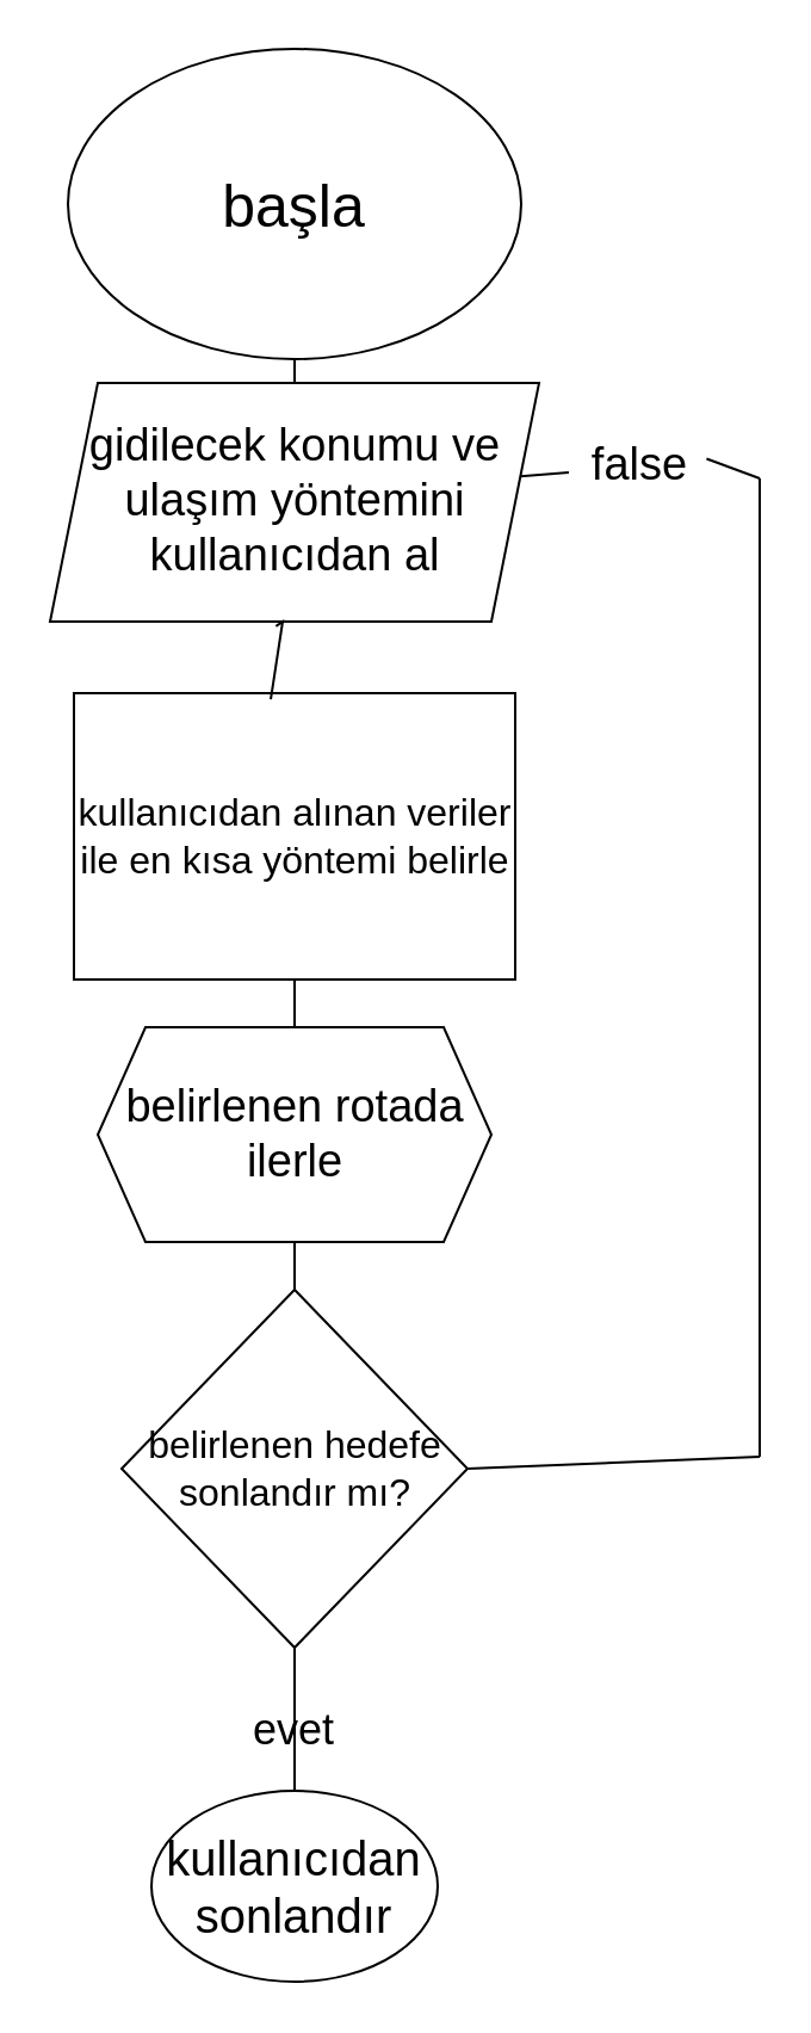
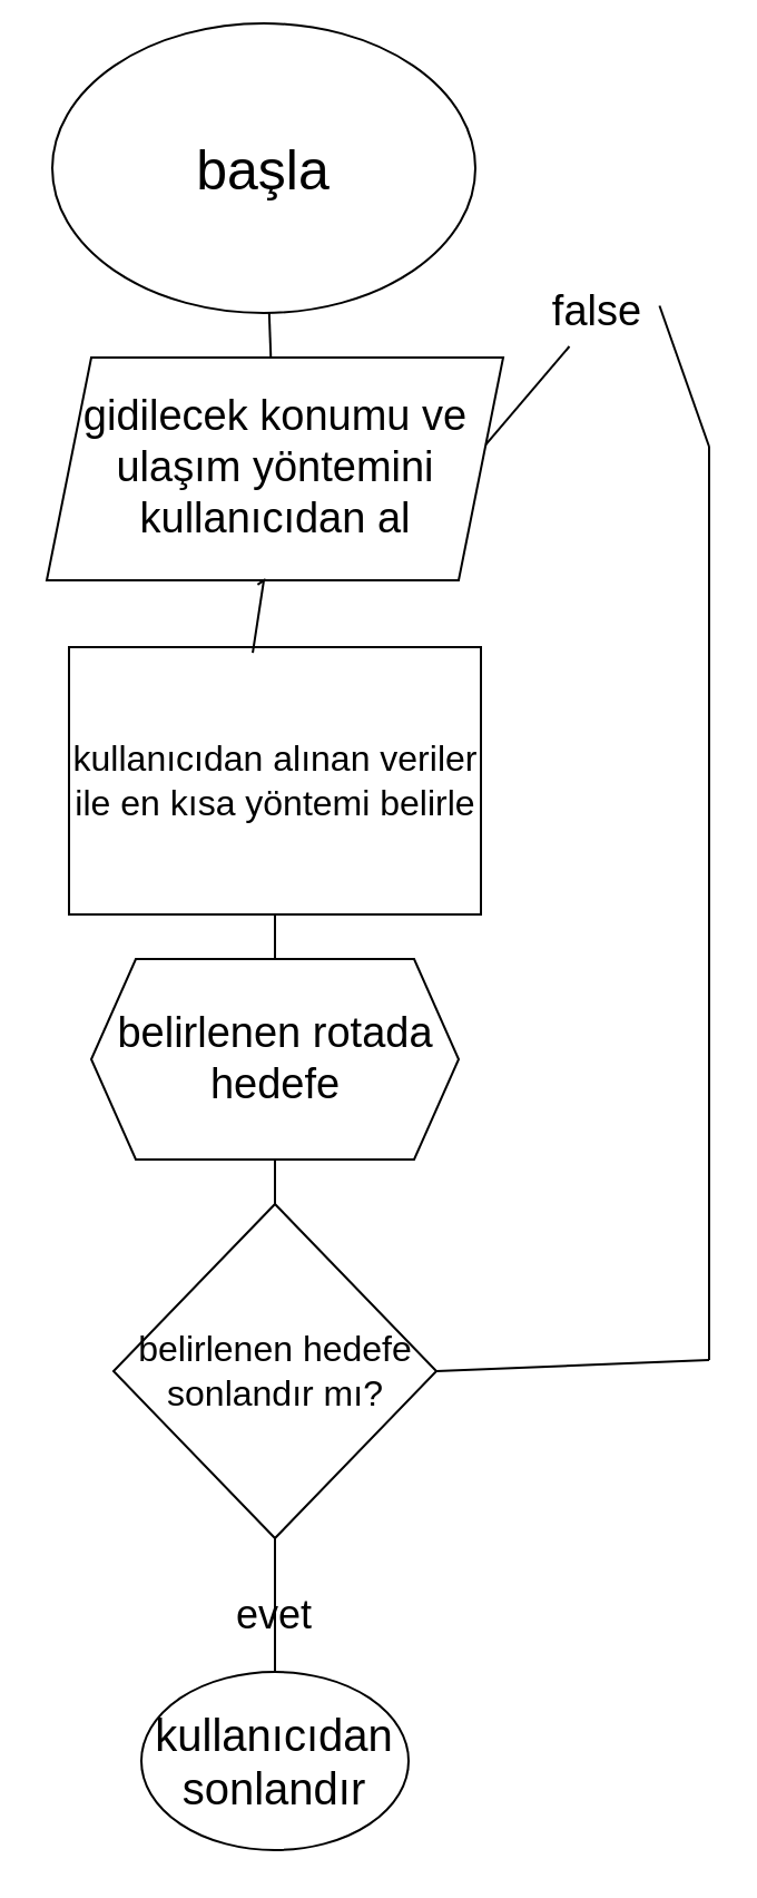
  <mxCell id="0" />
  <mxCell id="1" parent="0" />
- <mxCell id="2" value="başla" style="ellipse;whiteSpace=wrap;html=1;fontSize=25;" vertex="1" parent="1"><mxGeometry x="28" y="20" width="190" height="130" as="geometry" /></mxCell>
+ <mxCell id="2" value="başla" style="ellipse;whiteSpace=wrap;html=1;fontSize=25;" vertex="1" parent="1"><mxGeometry x="23" y="10" width="190" height="130" as="geometry" /></mxCell>
  <mxCell id="3" value="gidilecek konumu ve ulaşım yöntemini kullanıcıdan al" style="shape=parallelogram;perimeter=parallelogramPerimeter;whiteSpace=wrap;html=1;fixedSize=1;fontSize=19;" vertex="1" parent="1"><mxGeometry x="20.5" y="160" width="205" height="100" as="geometry" /></mxCell>
  <mxCell id="4" value="" style="endArrow=none;html=1;rounded=0;" edge="1" parent="1" source="3" target="2"><mxGeometry width="50" height="50" relative="1" as="geometry"><mxPoint x="98" y="180" as="sourcePoint" /><mxPoint x="148" y="130" as="targetPoint" /></mxGeometry></mxCell>
  <mxCell id="5" value="kullanıcıdan alınan veriler ile en kısa yöntemi belirle" style="rounded=0;whiteSpace=wrap;html=1;fontSize=16;" vertex="1" parent="1"><mxGeometry x="30.5" y="290" width="185" height="120" as="geometry" /></mxCell>
  <mxCell id="6" value="" style="endArrow=none;html=1;rounded=0;entryX=0.462;entryY=1.019;entryDx=0;entryDy=0;entryPerimeter=0;exitX=0.446;exitY=0.021;exitDx=0;exitDy=0;exitPerimeter=0;" edge="1" parent="1" source="5" target="3"><mxGeometry width="50" height="50" relative="1" as="geometry"><mxPoint x="88" y="350" as="sourcePoint" /><mxPoint x="138" y="300" as="targetPoint" /><Array as="points"><mxPoint x="118" y="260" /></Array></mxGeometry></mxCell>
- <mxCell id="7" value="belirlenen rotada ilerle" style="shape=hexagon;perimeter=hexagonPerimeter2;whiteSpace=wrap;html=1;fixedSize=1;fontSize=19;" vertex="1" parent="1"><mxGeometry x="40.5" y="430" width="165" height="90" as="geometry" /></mxCell>
+ <mxCell id="7" value="belirlenen rotada hedefe" style="shape=hexagon;perimeter=hexagonPerimeter2;whiteSpace=wrap;html=1;fixedSize=1;fontSize=19;" vertex="1" parent="1"><mxGeometry x="40.5" y="430" width="165" height="90" as="geometry" /></mxCell>
  <mxCell id="8" value="" style="endArrow=none;html=1;rounded=0;exitX=0.5;exitY=1;exitDx=0;exitDy=0;entryX=0.5;entryY=0;entryDx=0;entryDy=0;" edge="1" parent="1" source="5" target="7"><mxGeometry width="50" height="50" relative="1" as="geometry"><mxPoint x="88" y="550" as="sourcePoint" /><mxPoint x="138" y="500" as="targetPoint" /></mxGeometry></mxCell>
  <mxCell id="9" value="belirlenen hedefe sonlandır mı?" style="rhombus;whiteSpace=wrap;html=1;fontSize=16;" vertex="1" parent="1"><mxGeometry x="50.5" y="540" width="145" height="150" as="geometry" /></mxCell>
  <mxCell id="10" value="" style="endArrow=none;html=1;rounded=0;entryX=0.5;entryY=1;entryDx=0;entryDy=0;exitX=0.5;exitY=0;exitDx=0;exitDy=0;" edge="1" parent="1" source="9" target="7"><mxGeometry width="50" height="50" relative="1" as="geometry"><mxPoint x="58" y="550" as="sourcePoint" /><mxPoint x="108" y="500" as="targetPoint" /></mxGeometry></mxCell>
  <mxCell id="11" value="" style="endArrow=none;html=1;rounded=0;exitX=1;exitY=0.5;exitDx=0;exitDy=0;" edge="1" parent="1" source="9"><mxGeometry width="50" height="50" relative="1" as="geometry"><mxPoint x="198" y="610" as="sourcePoint" /><mxPoint x="318" y="610" as="targetPoint" /></mxGeometry></mxCell>
  <mxCell id="12" value="" style="endArrow=none;html=1;rounded=0;" edge="1" parent="1"><mxGeometry width="50" height="50" relative="1" as="geometry"><mxPoint x="318" y="610" as="sourcePoint" /><mxPoint x="318" y="200" as="targetPoint" /></mxGeometry></mxCell>
  <mxCell id="13" value="" style="endArrow=none;html=1;rounded=0;exitX=0.962;exitY=0.391;exitDx=0;exitDy=0;exitPerimeter=0;" edge="1" parent="1" source="15"><mxGeometry width="50" height="50" relative="1" as="geometry"><mxPoint x="58" y="190" as="sourcePoint" /><mxPoint x="318" y="200" as="targetPoint" /></mxGeometry></mxCell>
  <mxCell id="14" value="" style="endArrow=none;html=1;rounded=0;exitX=0.962;exitY=0.391;exitDx=0;exitDy=0;exitPerimeter=0;" edge="1" parent="1" source="3" target="15"><mxGeometry width="50" height="50" relative="1" as="geometry"><mxPoint x="218" y="199" as="sourcePoint" /><mxPoint x="318" y="200" as="targetPoint" /></mxGeometry></mxCell>
- <mxCell id="15" value="false" style="text;html=1;align=center;verticalAlign=middle;whiteSpace=wrap;rounded=0;fontSize=19;" vertex="1" parent="1"><mxGeometry x="238" y="180" width="60" height="30" as="geometry" /></mxCell>
+ <mxCell id="15" value="false" style="text;html=1;align=center;verticalAlign=middle;whiteSpace=wrap;rounded=0;fontSize=19;" vertex="1" parent="1"><mxGeometry x="238" y="125" width="60" height="30" as="geometry" /></mxCell>
  <mxCell id="16" value="" style="endArrow=none;html=1;rounded=0;entryX=0.5;entryY=1;entryDx=0;entryDy=0;" edge="1" parent="1" target="9"><mxGeometry width="50" height="50" relative="1" as="geometry"><mxPoint x="123" y="750" as="sourcePoint" /><mxPoint x="108" y="730" as="targetPoint" /></mxGeometry></mxCell>
  <mxCell id="17" value="kullanıcıdan sonlandır" style="ellipse;whiteSpace=wrap;html=1;fontSize=20;" vertex="1" parent="1"><mxGeometry x="63" y="750" width="120" height="80" as="geometry" /></mxCell>
  <mxCell id="18" value="evet" style="text;html=1;align=center;verticalAlign=middle;whiteSpace=wrap;rounded=0;fontSize=18;" vertex="1" parent="1"><mxGeometry x="93" y="710" width="60" height="30" as="geometry" /></mxCell>
